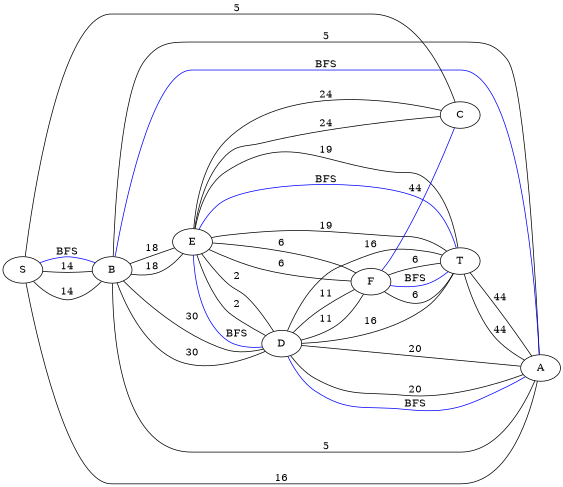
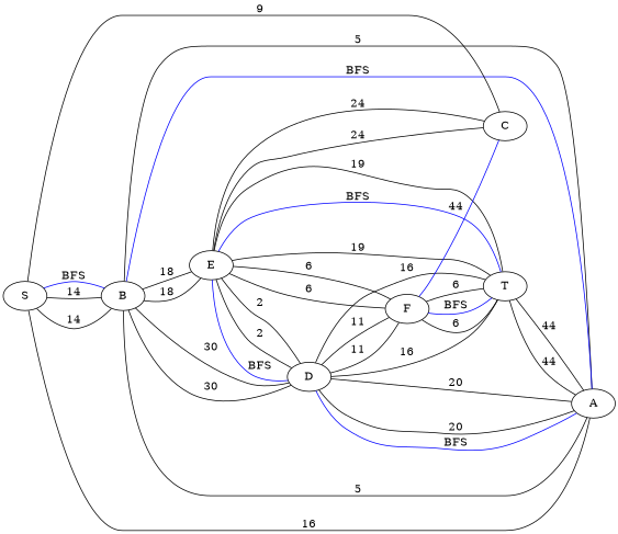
  graph {
    rankdir=LR
    S
    B
    A
    D
    E
    T
    F
    C
    S -- B [label=14]
    S -- B [color=blue label=BFS]
    B -- S [label=14]
    B -- A [label=5]
    B -- A [color=blue label=BFS]
    B -- D [label=30]
    B -- E [label=18]
    A -- S [label=16]
    A -- B [label=5]
    A -- D [label=20]
    A -- D [color=blue label=BFS]
    A -- T [label=44]
    D -- B [label=30]
    D -- A [label=20]
    D -- E [label=2]
    D -- E [color=blue label=BFS]
    D -- T [label=16]
    D -- F [label=11]
    E -- B [label=18]
    E -- D [label=2]
    E -- T [label=19]
    E -- T [color=blue label=BFS]
    E -- F [label=6]
    E -- C [label=24]
    T -- A [label=44]
    T -- D [label=16]
    T -- E [label=19]
    T -- F [label=6]
    T -- F [color=blue label=BFS]
    F -- D [label=11]
    F -- E [label=6]
    F -- T [label=6]
    F -- C [color=blue label=44]
-   C -- S [label=5]
+   C -- S [label=9]
    C -- E [label=24]
  }
